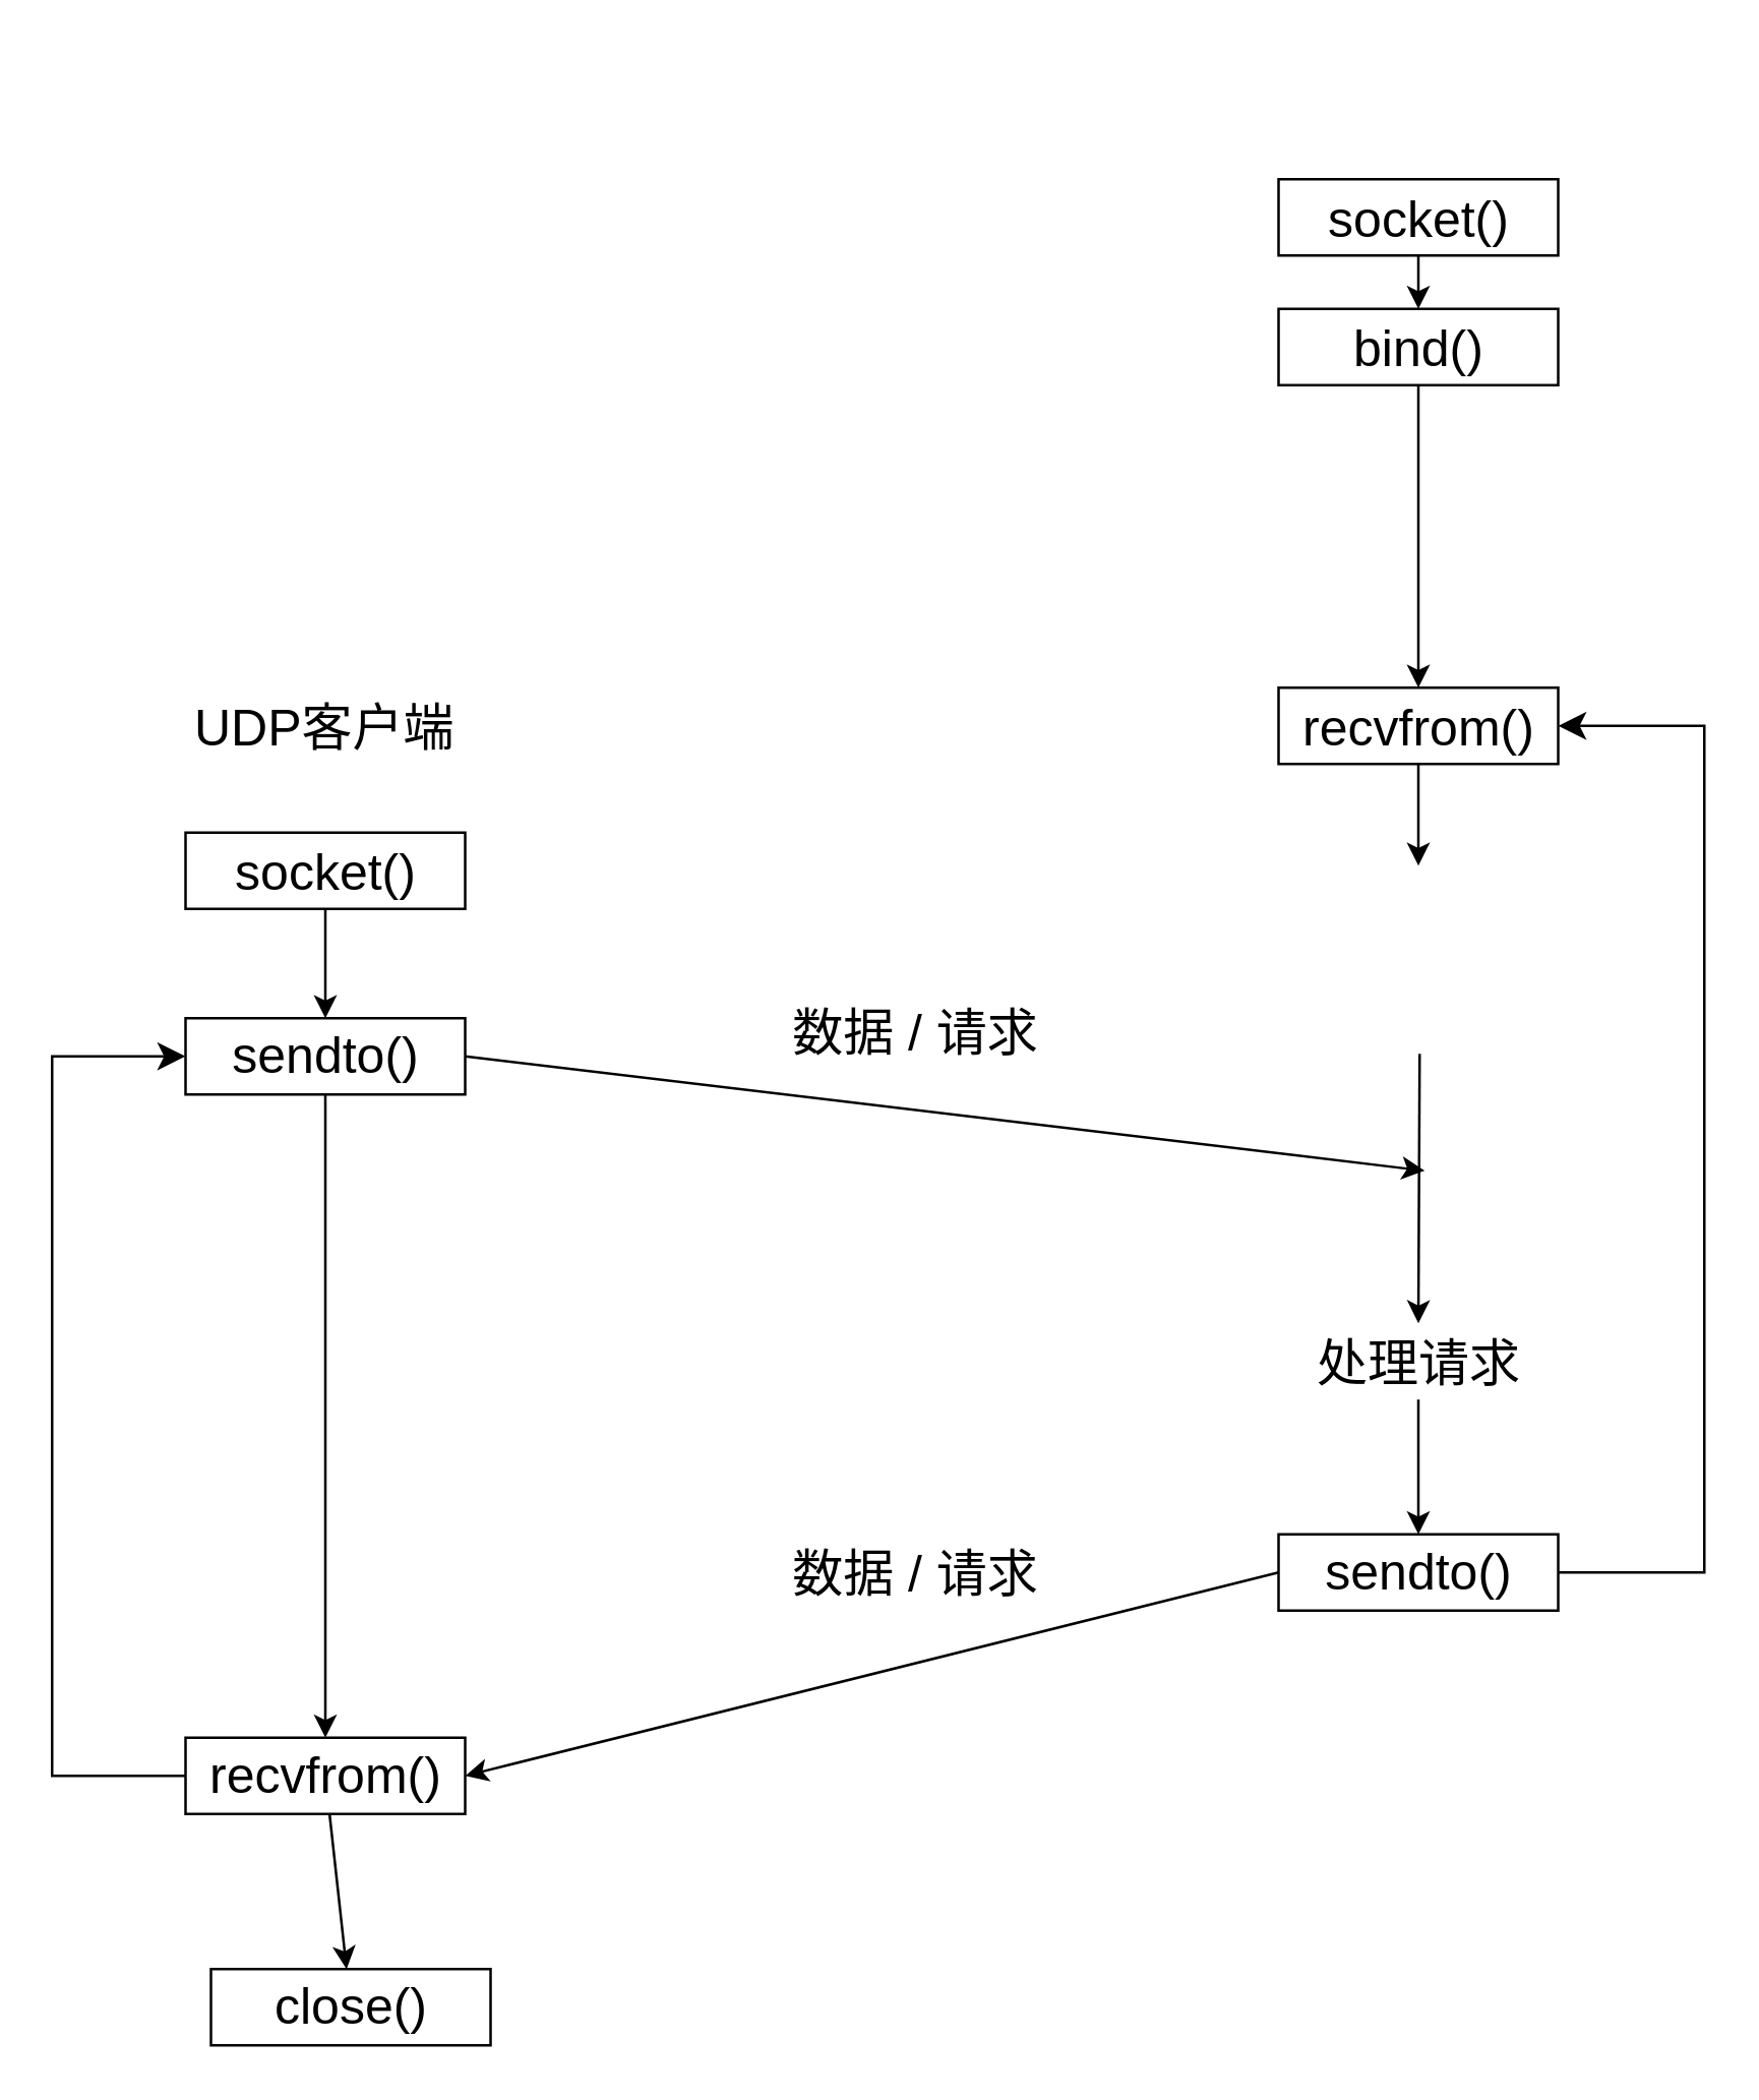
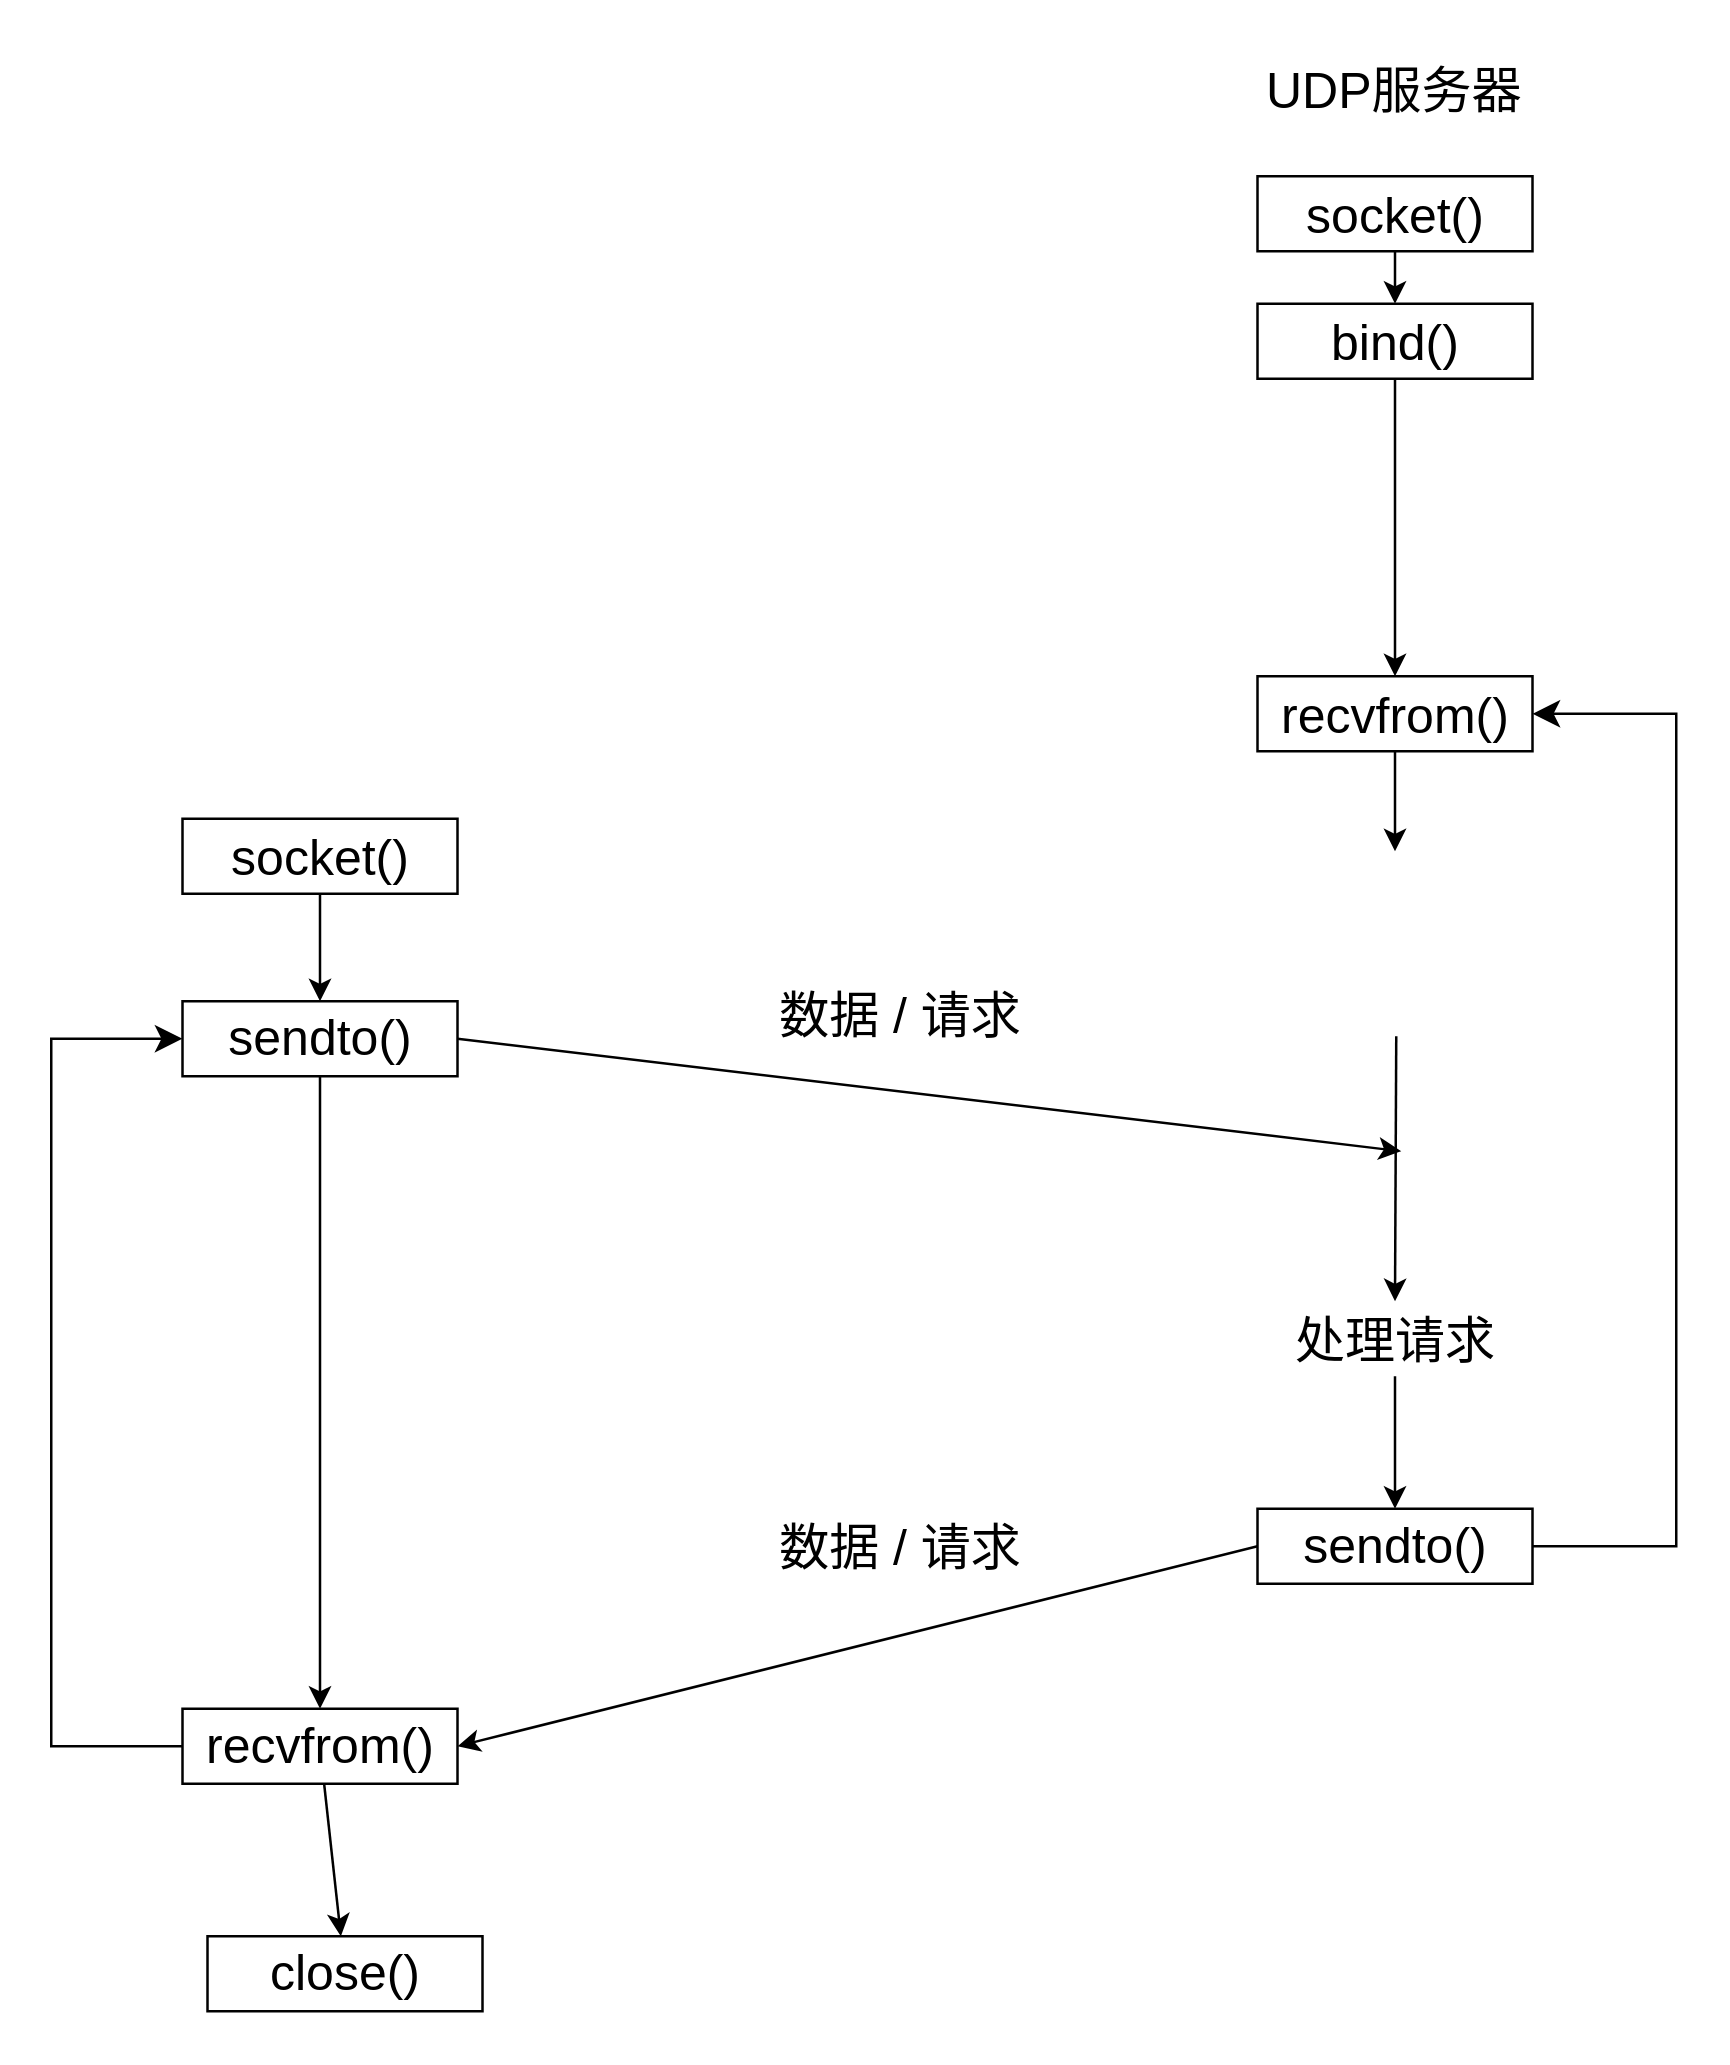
  <mxCell id="0" />
  <mxCell id="1" parent="0" />
  <mxCell id="2" value="" style="edgeStyle=none;html=1;fontSize=19;" parent="1" source="3" target="5" edge="1"><mxGeometry relative="1" as="geometry" /></mxCell>
  <mxCell id="3" value="&lt;font style=&quot;font-size: 20px;&quot;&gt;socket()&lt;/font&gt;" style="rounded=0;whiteSpace=wrap;html=1;" parent="1" vertex="1"><mxGeometry x="72.5" y="327" width="110" height="30" as="geometry" /></mxCell>
  <mxCell id="4" value="" style="edgeStyle=none;html=1;" parent="1" source="5" target="7" edge="1"><mxGeometry relative="1" as="geometry" /></mxCell>
  <mxCell id="5" value="&lt;font style=&quot;font-size: 20px;&quot;&gt;sendto()&lt;/font&gt;" style="rounded=0;whiteSpace=wrap;html=1;fontSize=19;" parent="1" vertex="1"><mxGeometry x="72.5" y="400" width="110" height="30" as="geometry" /></mxCell>
  <mxCell id="6" value="" style="edgeStyle=none;html=1;" parent="1" source="7" target="8" edge="1"><mxGeometry relative="1" as="geometry" /></mxCell>
  <mxCell id="7" value="&lt;font style=&quot;font-size: 20px;&quot;&gt;recvfrom()&lt;/font&gt;" style="rounded=0;whiteSpace=wrap;html=1;fontSize=19;" parent="1" vertex="1"><mxGeometry x="72.5" y="683" width="110" height="30" as="geometry" /></mxCell>
  <mxCell id="8" value="&lt;font style=&quot;font-size: 20px;&quot;&gt;close()&lt;/font&gt;" style="rounded=0;whiteSpace=wrap;html=1;fontSize=19;" parent="1" vertex="1"><mxGeometry x="82.5" y="774" width="110" height="30" as="geometry" /></mxCell>
- <mxCell id="9" value="&lt;font style=&quot;font-size: 20px;&quot;&gt;UDP客户端&lt;/font&gt;" style="text;html=1;strokeColor=none;fillColor=none;align=center;verticalAlign=middle;whiteSpace=wrap;rounded=0;" parent="1" vertex="1"><mxGeometry x="60" y="270" width="135" height="30" as="geometry" /></mxCell>
+ <mxCell id="10" value="&lt;font style=&quot;font-size: 20px;&quot;&gt;UDP服务器&lt;/font&gt;" style="text;html=1;strokeColor=none;fillColor=none;align=center;verticalAlign=middle;whiteSpace=wrap;rounded=0;" parent="1" vertex="1"><mxGeometry x="490" y="20" width="135" height="30" as="geometry" /></mxCell>
  <mxCell id="11" value="" style="edgeStyle=none;html=1;fontSize=20;" parent="1" source="12" target="14" edge="1"><mxGeometry relative="1" as="geometry" /></mxCell>
  <mxCell id="12" value="&lt;font style=&quot;font-size: 20px;&quot;&gt;socket()&lt;/font&gt;" style="rounded=0;whiteSpace=wrap;html=1;" parent="1" vertex="1"><mxGeometry x="502.5" y="70" width="110" height="30" as="geometry" /></mxCell>
  <mxCell id="13" value="" style="edgeStyle=none;html=1;fontSize=20;" parent="1" source="14" target="16" edge="1"><mxGeometry relative="1" as="geometry" /></mxCell>
  <mxCell id="14" value="bind()" style="rounded=0;whiteSpace=wrap;html=1;fontSize=20;" parent="1" vertex="1"><mxGeometry x="502.5" y="121" width="110" height="30" as="geometry" /></mxCell>
  <mxCell id="15" value="" style="edgeStyle=none;html=1;fontSize=20;" parent="1" source="16" edge="1"><mxGeometry relative="1" as="geometry"><mxPoint x="557.5" y="340" as="targetPoint" /></mxGeometry></mxCell>
  <mxCell id="16" value="recvfrom()" style="rounded=0;whiteSpace=wrap;html=1;fontSize=20;" parent="1" vertex="1"><mxGeometry x="502.5" y="270" width="110" height="30" as="geometry" /></mxCell>
  <mxCell id="17" value="" style="edgeStyle=none;html=1;fontSize=20;startArrow=classic;startFill=1;endArrow=none;endFill=0;" parent="1" source="18" target="23" edge="1"><mxGeometry relative="1" as="geometry" /></mxCell>
  <mxCell id="18" value="&lt;font style=&quot;font-size: 20px;&quot;&gt;sendto()&lt;/font&gt;" style="rounded=0;whiteSpace=wrap;html=1;fontSize=19;" parent="1" vertex="1"><mxGeometry x="502.5" y="603" width="110" height="30" as="geometry" /></mxCell>
  <mxCell id="19" value="" style="endArrow=classic;html=1;fontSize=20;exitX=1;exitY=0.5;exitDx=0;exitDy=0;" parent="1" source="5" edge="1"><mxGeometry width="50" height="50" relative="1" as="geometry"><mxPoint x="300" y="430" as="sourcePoint" /><mxPoint x="560" y="460" as="targetPoint" /></mxGeometry></mxCell>
  <mxCell id="20" value="" style="endArrow=none;html=1;fontSize=20;exitX=1;exitY=0.5;exitDx=0;exitDy=0;entryX=0;entryY=0.5;entryDx=0;entryDy=0;startArrow=classic;startFill=1;endFill=0;" parent="1" source="7" target="18" edge="1"><mxGeometry width="50" height="50" relative="1" as="geometry"><mxPoint x="170" y="683" as="sourcePoint" /><mxPoint x="547.5" y="728" as="targetPoint" /></mxGeometry></mxCell>
  <mxCell id="21" value="数据 / 请求" style="text;html=1;strokeColor=none;fillColor=none;align=center;verticalAlign=middle;whiteSpace=wrap;rounded=0;fontSize=20;" parent="1" vertex="1"><mxGeometry x="300" y="390" width="120" height="30" as="geometry" /></mxCell>
  <mxCell id="22" value="数据 / 请求" style="text;html=1;strokeColor=none;fillColor=none;align=center;verticalAlign=middle;whiteSpace=wrap;rounded=0;fontSize=20;" parent="1" vertex="1"><mxGeometry x="300" y="603" width="120" height="30" as="geometry" /></mxCell>
  <mxCell id="23" value="处理请求" style="text;html=1;strokeColor=none;fillColor=none;align=center;verticalAlign=middle;whiteSpace=wrap;rounded=0;fontSize=20;" parent="1" vertex="1"><mxGeometry x="497.5" y="520" width="120" height="30" as="geometry" /></mxCell>
  <mxCell id="24" value="" style="edgeStyle=segmentEdgeStyle;endArrow=classic;html=1;curved=0;rounded=0;endSize=8;startSize=8;exitX=0;exitY=0.5;exitDx=0;exitDy=0;entryX=0;entryY=0.5;entryDx=0;entryDy=0;" edge="1" parent="1" source="7" target="5"><mxGeometry width="50" height="50" relative="1" as="geometry"><mxPoint x="380" y="780" as="sourcePoint" /><mxPoint x="430" y="730" as="targetPoint" /><Array as="points"><mxPoint x="20" y="698" /><mxPoint x="20" y="415" /></Array></mxGeometry></mxCell>
  <mxCell id="25" value="" style="edgeStyle=segmentEdgeStyle;endArrow=classic;html=1;curved=0;rounded=0;endSize=8;startSize=8;exitX=1;exitY=0.5;exitDx=0;exitDy=0;entryX=1;entryY=0.5;entryDx=0;entryDy=0;" edge="1" parent="1" source="18" target="16"><mxGeometry width="50" height="50" relative="1" as="geometry"><mxPoint x="590" y="780" as="sourcePoint" /><mxPoint x="640" y="730" as="targetPoint" /><Array as="points"><mxPoint x="670" y="618" /><mxPoint x="670" y="285" /></Array></mxGeometry></mxCell>
  <mxCell id="26" value="" style="endArrow=classic;html=1;" edge="1" parent="1"><mxGeometry width="50" height="50" relative="1" as="geometry"><mxPoint x="558" y="414" as="sourcePoint" /><mxPoint x="557.5" y="520" as="targetPoint" /></mxGeometry></mxCell>
